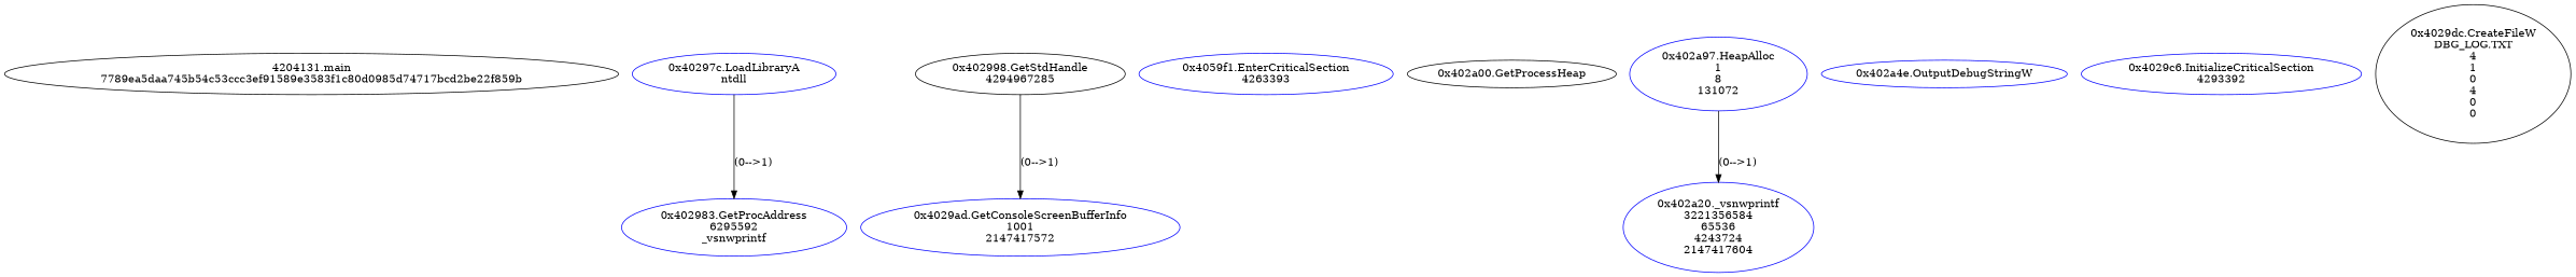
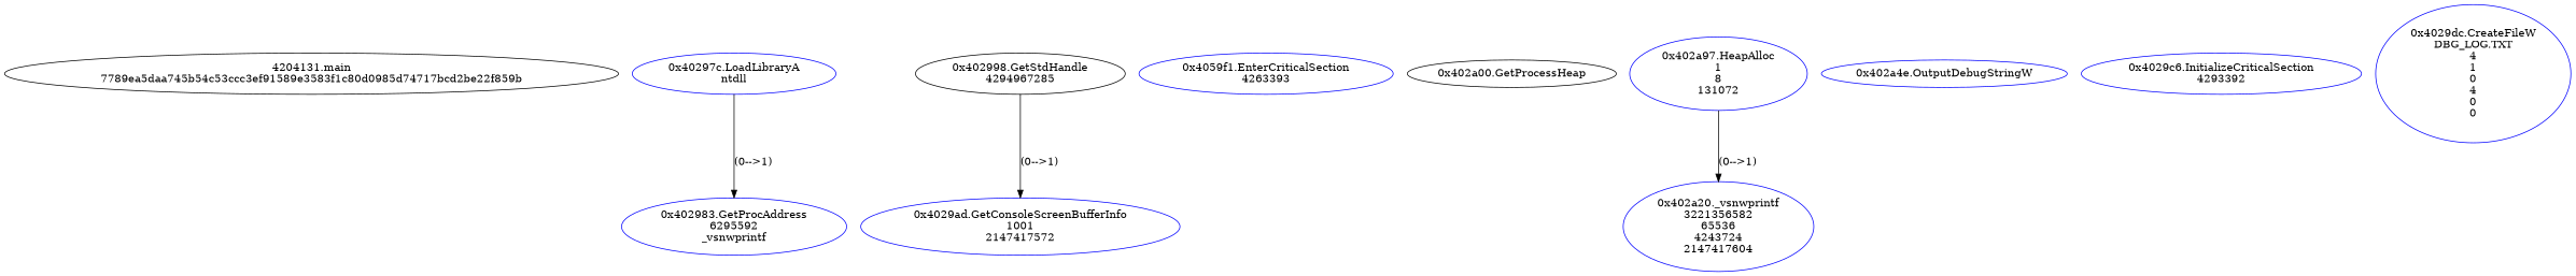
  digraph {
    node [color=blue]
    n1 [color=black label="4204131.main\n7789ea5daa745b54c53ccc3ef91589e3583f1c80d0985d74717bcd2be22f859b"]
    n2 [label="0x40297c.LoadLibraryA\nntdll"]
    n3 [label="0x402983.GetProcAddress\n6295592\n_vsnwprintf"]
    n4 [color=black label="0x402998.GetStdHandle\n4294967285"]
    n5 [label="0x4029ad.GetConsoleScreenBufferInfo\n1001\n2147417572"]
    n6 [label="0x4059f1.EnterCriticalSection\n4263393"]
    n7 [color=black label="0x402a00.GetProcessHeap\n"]
    n8 [label="0x402a97.HeapAlloc\n1\n8\n131072"]
-   n9 [label="0x402a20._vsnwprintf\n3221356584\n65536\n4243724\n2147417604"]
+   n9 [label="0x402a20._vsnwprintf\n3221356582\n65536\n4243724\n2147417604"]
    n10 [label="0x402a4e.OutputDebugStringW\n"]
    n11 [label="0x4029c6.InitializeCriticalSection\n4293392"]
-   n12 [color=black label="0x4029dc.CreateFileW\nDBG_LOG.TXT\n4\n1\n0\n4\n0\n0"]
+   n12 [label="0x4029dc.CreateFileW\nDBG_LOG.TXT\n4\n1\n0\n4\n0\n0"]
    n2 -> n3 [label="(0-->1)"]
    n4 -> n5 [label="(0-->1)"]
    n8 -> n9 [label="(0-->1)"]
  }
